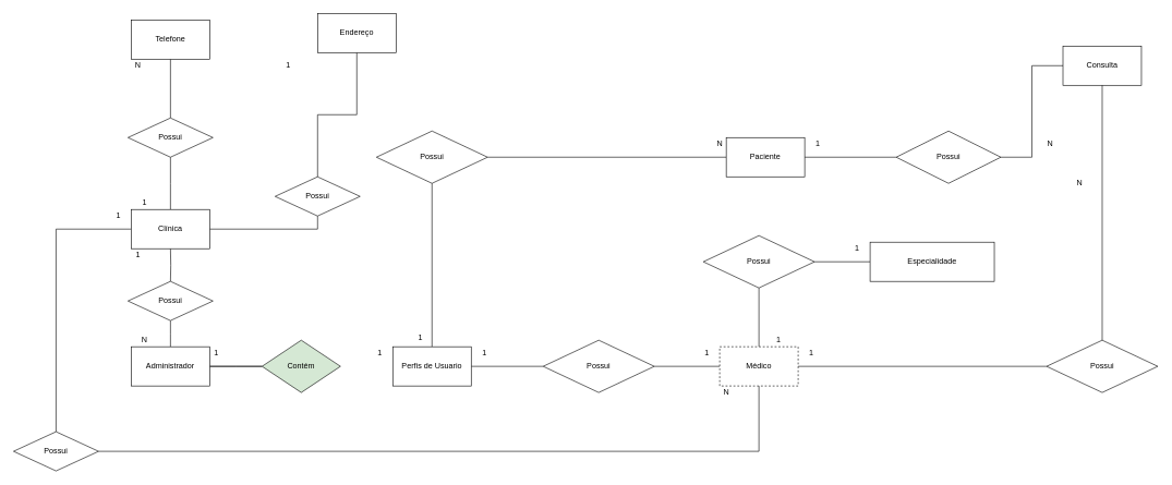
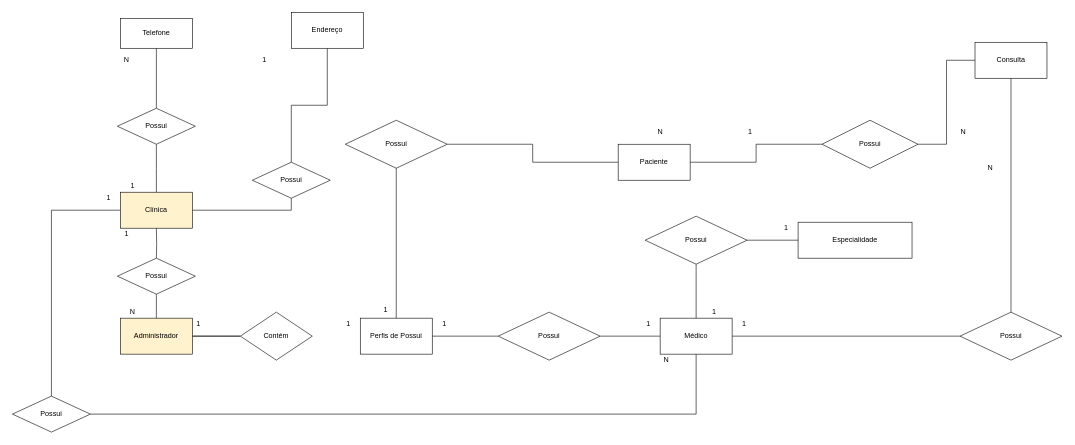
  <mxCell id="0" />
  <mxCell id="1" parent="0" />
  <mxCell id="2" value="" style="edgeStyle=orthogonalEdgeStyle;rounded=0;orthogonalLoop=1;jettySize=auto;html=1;endArrow=none;endFill=0;" parent="1" target="4" edge="1"><mxGeometry relative="1" as="geometry"><mxPoint x="260" y="380" as="sourcePoint" /></mxGeometry></mxCell>
  <mxCell id="3" value="" style="edgeStyle=orthogonalEdgeStyle;rounded=0;orthogonalLoop=1;jettySize=auto;html=1;endArrow=none;endFill=0;" parent="1" source="4" edge="1"><mxGeometry relative="1" as="geometry"><mxPoint x="260" y="530" as="targetPoint" /></mxGeometry></mxCell>
  <mxCell id="4" value="Possui" style="rhombus;whiteSpace=wrap;html=1;" parent="1" vertex="1"><mxGeometry x="195" y="430" width="130" height="60" as="geometry" /></mxCell>
  <mxCell id="5" value="" style="edgeStyle=orthogonalEdgeStyle;rounded=0;orthogonalLoop=1;jettySize=auto;html=1;endArrow=none;endFill=0;" parent="1" source="6" target="12" edge="1"><mxGeometry relative="1" as="geometry" /></mxCell>
- <mxCell id="6" value="Contém" style="rhombus;whiteSpace=wrap;html=1;fillColor=#d5e8d4;" parent="1" vertex="1"><mxGeometry x="400" y="520" width="120" height="80" as="geometry" /></mxCell>
+ <mxCell id="6" value="Contém" style="rhombus;whiteSpace=wrap;html=1;" parent="1" vertex="1"><mxGeometry x="400" y="520" width="120" height="80" as="geometry" /></mxCell>
  <mxCell id="7" value="" style="edgeStyle=orthogonalEdgeStyle;rounded=0;orthogonalLoop=1;jettySize=auto;html=1;endArrow=none;endFill=0;" parent="1" source="10" edge="1"><mxGeometry relative="1" as="geometry"><mxPoint x="260" y="240" as="targetPoint" /></mxGeometry></mxCell>
  <mxCell id="8" style="edgeStyle=orthogonalEdgeStyle;rounded=0;orthogonalLoop=1;jettySize=auto;html=1;entryX=0.5;entryY=0;entryDx=0;entryDy=0;endArrow=none;endFill=0;" parent="1" source="10" target="40" edge="1"><mxGeometry relative="1" as="geometry" /></mxCell>
  <mxCell id="9" style="edgeStyle=orthogonalEdgeStyle;rounded=0;orthogonalLoop=1;jettySize=auto;html=1;entryX=0.5;entryY=1;entryDx=0;entryDy=0;endArrow=none;endFill=0;" parent="1" source="10" target="36" edge="1"><mxGeometry relative="1" as="geometry" /></mxCell>
- <mxCell id="10" value="Clínica" style="rounded=0;whiteSpace=wrap;html=1;" parent="1" vertex="1"><mxGeometry x="200" y="320" width="120" height="60" as="geometry" /></mxCell>
+ <mxCell id="10" value="Clínica" style="rounded=0;whiteSpace=wrap;html=1;fillColor=#fff2cc;" parent="1" vertex="1"><mxGeometry x="200" y="320" width="120" height="60" as="geometry" /></mxCell>
  <mxCell id="11" value="" style="edgeStyle=orthogonalEdgeStyle;rounded=0;orthogonalLoop=1;jettySize=auto;html=1;endArrow=none;endFill=0;" parent="1" source="12" edge="1"><mxGeometry relative="1" as="geometry"><mxPoint x="400" y="560" as="targetPoint" /></mxGeometry></mxCell>
- <mxCell id="12" value="Administrador" style="rounded=0;whiteSpace=wrap;html=1;" parent="1" vertex="1"><mxGeometry x="200" y="530" width="120" height="60" as="geometry" /></mxCell>
+ <mxCell id="12" value="Administrador" style="rounded=0;whiteSpace=wrap;html=1;fillColor=#fff2cc;" parent="1" vertex="1"><mxGeometry x="200" y="530" width="120" height="60" as="geometry" /></mxCell>
  <mxCell id="13" value="" style="edgeStyle=orthogonalEdgeStyle;rounded=0;orthogonalLoop=1;jettySize=auto;html=1;endArrow=none;endFill=0;entryX=0;entryY=0.5;entryDx=0;entryDy=0;" parent="1" source="15" target="17" edge="1"><mxGeometry relative="1" as="geometry"><mxPoint x="800" y="560" as="targetPoint" /></mxGeometry></mxCell>
  <mxCell id="14" value="" style="edgeStyle=orthogonalEdgeStyle;rounded=0;orthogonalLoop=1;jettySize=auto;html=1;endArrow=none;endFill=0;entryX=0.5;entryY=1;entryDx=0;entryDy=0;" parent="1" source="15" target="22" edge="1"><mxGeometry relative="1" as="geometry"><mxPoint x="660" y="450" as="targetPoint" /></mxGeometry></mxCell>
- <mxCell id="15" value="Perfis de Usuario&lt;br&gt;" style="rounded=0;whiteSpace=wrap;html=1;" parent="1" vertex="1"><mxGeometry x="600" y="530" width="120" height="60" as="geometry" /></mxCell>
+ <mxCell id="15" value="Perfis de Possui&lt;br&gt;" style="rounded=0;whiteSpace=wrap;html=1;" parent="1" vertex="1"><mxGeometry x="600" y="530" width="120" height="60" as="geometry" /></mxCell>
  <mxCell id="16" style="edgeStyle=orthogonalEdgeStyle;rounded=0;orthogonalLoop=1;jettySize=auto;html=1;entryX=0;entryY=0.5;entryDx=0;entryDy=0;endArrow=none;endFill=0;" parent="1" source="17" target="20" edge="1"><mxGeometry relative="1" as="geometry" /></mxCell>
  <mxCell id="17" value="Possui" style="rhombus;whiteSpace=wrap;html=1;" parent="1" vertex="1"><mxGeometry x="830" y="520" width="170" height="80" as="geometry" /></mxCell>
  <mxCell id="18" style="edgeStyle=orthogonalEdgeStyle;rounded=0;orthogonalLoop=1;jettySize=auto;html=1;entryX=0;entryY=0.5;entryDx=0;entryDy=0;endArrow=none;endFill=0;" parent="1" source="20" target="29" edge="1"><mxGeometry relative="1" as="geometry" /></mxCell>
  <mxCell id="19" style="edgeStyle=orthogonalEdgeStyle;rounded=0;orthogonalLoop=1;jettySize=auto;html=1;entryX=0.5;entryY=1;entryDx=0;entryDy=0;endArrow=none;endFill=0;" parent="1" source="20" target="31" edge="1"><mxGeometry relative="1" as="geometry" /></mxCell>
- <mxCell id="20" value="Médico" style="rounded=0;whiteSpace=wrap;html=1;dashed=1;" parent="1" vertex="1"><mxGeometry x="1100" y="530" width="120" height="60" as="geometry" /></mxCell>
+ <mxCell id="20" value="Médico" style="rounded=0;whiteSpace=wrap;html=1;" parent="1" vertex="1"><mxGeometry x="1100" y="530" width="120" height="60" as="geometry" /></mxCell>
  <mxCell id="21" value="" style="edgeStyle=orthogonalEdgeStyle;rounded=0;orthogonalLoop=1;jettySize=auto;html=1;endArrow=none;endFill=0;entryX=0;entryY=0.5;entryDx=0;entryDy=0;" parent="1" source="22" target="24" edge="1"><mxGeometry relative="1" as="geometry"><mxPoint x="825" y="410" as="targetPoint" /></mxGeometry></mxCell>
  <mxCell id="22" value="Possui" style="rhombus;whiteSpace=wrap;html=1;" parent="1" vertex="1"><mxGeometry x="575" y="200" width="170" height="80" as="geometry" /></mxCell>
  <mxCell id="23" style="edgeStyle=orthogonalEdgeStyle;rounded=0;orthogonalLoop=1;jettySize=auto;html=1;entryX=0;entryY=0.5;entryDx=0;entryDy=0;endArrow=none;endFill=0;" parent="1" source="24" target="26" edge="1"><mxGeometry relative="1" as="geometry" /></mxCell>
- <mxCell id="24" value="Paciente" style="rounded=0;whiteSpace=wrap;html=1;" parent="1" vertex="1"><mxGeometry x="1110" y="210" width="120" height="60" as="geometry" /></mxCell>
+ <mxCell id="24" value="Paciente" style="rounded=0;whiteSpace=wrap;html=1;" parent="1" vertex="1"><mxGeometry x="1030" y="240" width="120" height="60" as="geometry" /></mxCell>
  <mxCell id="25" style="edgeStyle=orthogonalEdgeStyle;rounded=0;orthogonalLoop=1;jettySize=auto;html=1;entryX=0;entryY=0.5;entryDx=0;entryDy=0;endArrow=none;endFill=0;" parent="1" source="26" target="27" edge="1"><mxGeometry relative="1" as="geometry" /></mxCell>
  <mxCell id="26" value="Possui" style="rhombus;whiteSpace=wrap;html=1;" parent="1" vertex="1"><mxGeometry x="1370" y="200" width="160" height="80" as="geometry" /></mxCell>
  <mxCell id="27" value="Consulta" style="rounded=0;whiteSpace=wrap;html=1;" parent="1" vertex="1"><mxGeometry x="1625" y="70" width="120" height="60" as="geometry" /></mxCell>
  <mxCell id="28" value="" style="edgeStyle=orthogonalEdgeStyle;rounded=0;orthogonalLoop=1;jettySize=auto;html=1;endArrow=none;endFill=0;entryX=0.5;entryY=1;entryDx=0;entryDy=0;" parent="1" source="29" target="27" edge="1"><mxGeometry relative="1" as="geometry"><mxPoint x="1685" y="440" as="targetPoint" /></mxGeometry></mxCell>
  <mxCell id="29" value="Possui" style="rhombus;whiteSpace=wrap;html=1;" parent="1" vertex="1"><mxGeometry x="1600" y="520" width="170" height="80" as="geometry" /></mxCell>
  <mxCell id="30" style="edgeStyle=orthogonalEdgeStyle;rounded=0;orthogonalLoop=1;jettySize=auto;html=1;entryX=0;entryY=0.5;entryDx=0;entryDy=0;endArrow=none;endFill=0;" parent="1" source="31" target="32" edge="1"><mxGeometry relative="1" as="geometry" /></mxCell>
  <mxCell id="31" value="Possui" style="rhombus;whiteSpace=wrap;html=1;" parent="1" vertex="1"><mxGeometry x="1075" y="360" width="170" height="80" as="geometry" /></mxCell>
  <mxCell id="32" value="Especialidade" style="rounded=0;whiteSpace=wrap;html=1;" parent="1" vertex="1"><mxGeometry x="1330" y="370" width="190" height="60" as="geometry" /></mxCell>
  <mxCell id="33" style="edgeStyle=orthogonalEdgeStyle;rounded=0;orthogonalLoop=1;jettySize=auto;html=1;entryX=0.5;entryY=1;entryDx=0;entryDy=0;endArrow=none;endFill=0;" parent="1" source="34" target="35" edge="1"><mxGeometry relative="1" as="geometry" /></mxCell>
  <mxCell id="34" value="Possui" style="rhombus;whiteSpace=wrap;html=1;" parent="1" vertex="1"><mxGeometry x="195" y="180" width="130" height="60" as="geometry" /></mxCell>
- <mxCell id="35" value="Telefone" style="rounded=0;whiteSpace=wrap;html=1;" parent="1" vertex="1"><mxGeometry x="200" y="30" width="120" height="60" as="geometry" /></mxCell>
+ <mxCell id="35" value="Telefone" style="rounded=0;whiteSpace=wrap;html=1;" parent="1" vertex="1"><mxGeometry x="200" y="30" width="120" height="50" as="geometry" /></mxCell>
  <mxCell id="36" value="Possui" style="rhombus;whiteSpace=wrap;html=1;" parent="1" vertex="1"><mxGeometry x="420" y="270" width="130" height="60" as="geometry" /></mxCell>
  <mxCell id="37" style="edgeStyle=orthogonalEdgeStyle;rounded=0;orthogonalLoop=1;jettySize=auto;html=1;endArrow=none;endFill=0;" parent="1" source="38" target="36" edge="1"><mxGeometry relative="1" as="geometry" /></mxCell>
  <mxCell id="38" value="Endereço" style="rounded=0;whiteSpace=wrap;html=1;" parent="1" vertex="1"><mxGeometry x="485" y="20" width="120" height="60" as="geometry" /></mxCell>
  <mxCell id="39" style="edgeStyle=orthogonalEdgeStyle;rounded=0;orthogonalLoop=1;jettySize=auto;html=1;endArrow=none;endFill=0;entryX=0.5;entryY=1;entryDx=0;entryDy=0;" parent="1" source="40" target="20" edge="1"><mxGeometry relative="1" as="geometry"><mxPoint x="790" y="700" as="targetPoint" /></mxGeometry></mxCell>
  <mxCell id="40" value="Possui" style="rhombus;whiteSpace=wrap;html=1;" parent="1" vertex="1"><mxGeometry x="20" y="660" width="130" height="60" as="geometry" /></mxCell>
  <mxCell id="41" value="N" style="text;html=1;align=center;verticalAlign=middle;resizable=0;points=[];autosize=1;" parent="1" vertex="1"><mxGeometry x="200" y="90" width="20" height="20" as="geometry" /></mxCell>
  <mxCell id="42" value="1" style="text;html=1;align=center;verticalAlign=middle;resizable=0;points=[];autosize=1;" parent="1" vertex="1"><mxGeometry x="430" y="90" width="20" height="20" as="geometry" /></mxCell>
  <mxCell id="43" value="1" style="text;html=1;align=center;verticalAlign=middle;resizable=0;points=[];autosize=1;" parent="1" vertex="1"><mxGeometry x="210" y="300" width="20" height="20" as="geometry" /></mxCell>
  <mxCell id="44" value="1" style="text;html=1;align=center;verticalAlign=middle;resizable=0;points=[];autosize=1;" parent="1" vertex="1"><mxGeometry x="200" y="380" width="20" height="20" as="geometry" /></mxCell>
  <mxCell id="45" value="N" style="text;html=1;align=center;verticalAlign=middle;resizable=0;points=[];autosize=1;" parent="1" vertex="1"><mxGeometry x="210" y="510" width="20" height="20" as="geometry" /></mxCell>
  <mxCell id="46" value="1" style="text;html=1;align=center;verticalAlign=middle;resizable=0;points=[];autosize=1;" parent="1" vertex="1"><mxGeometry x="320" y="530" width="20" height="20" as="geometry" /></mxCell>
  <mxCell id="47" value="1" style="text;html=1;align=center;verticalAlign=middle;resizable=0;points=[];autosize=1;" parent="1" vertex="1"><mxGeometry x="570" y="530" width="20" height="20" as="geometry" /></mxCell>
  <mxCell id="48" value="1" style="text;html=1;align=center;verticalAlign=middle;resizable=0;points=[];autosize=1;" parent="1" vertex="1"><mxGeometry x="730" y="530" width="20" height="20" as="geometry" /></mxCell>
  <mxCell id="49" value="1" style="text;html=1;align=center;verticalAlign=middle;resizable=0;points=[];autosize=1;" parent="1" vertex="1"><mxGeometry x="1070" y="530" width="20" height="20" as="geometry" /></mxCell>
  <mxCell id="50" value="N" style="text;html=1;align=center;verticalAlign=middle;resizable=0;points=[];autosize=1;" parent="1" vertex="1"><mxGeometry x="1100" y="590" width="20" height="20" as="geometry" /></mxCell>
  <mxCell id="51" value="1" style="text;html=1;align=center;verticalAlign=middle;resizable=0;points=[];autosize=1;" vertex="1" parent="1"><mxGeometry x="1180" y="510" width="20" height="20" as="geometry" /></mxCell>
  <mxCell id="52" value="1" style="text;html=1;align=center;verticalAlign=middle;resizable=0;points=[];autosize=1;" vertex="1" parent="1"><mxGeometry x="1300" y="370" width="20" height="20" as="geometry" /></mxCell>
  <mxCell id="53" value="1" style="text;html=1;align=center;verticalAlign=middle;resizable=0;points=[];autosize=1;" vertex="1" parent="1"><mxGeometry x="170" y="320" width="20" height="20" as="geometry" /></mxCell>
  <mxCell id="54" value="1" style="text;html=1;align=center;verticalAlign=middle;resizable=0;points=[];autosize=1;" vertex="1" parent="1"><mxGeometry x="1230" y="530" width="20" height="20" as="geometry" /></mxCell>
  <mxCell id="55" value="N" style="text;html=1;align=center;verticalAlign=middle;resizable=0;points=[];autosize=1;" vertex="1" parent="1"><mxGeometry x="1640" y="270" width="20" height="20" as="geometry" /></mxCell>
  <mxCell id="56" value="1" style="text;html=1;align=center;verticalAlign=middle;resizable=0;points=[];autosize=1;" vertex="1" parent="1"><mxGeometry x="632" y="506" width="20" height="20" as="geometry" /></mxCell>
  <mxCell id="57" value="N" style="text;html=1;align=center;verticalAlign=middle;resizable=0;points=[];autosize=1;" vertex="1" parent="1"><mxGeometry x="1090" y="210" width="20" height="20" as="geometry" /></mxCell>
  <mxCell id="58" value="1" style="text;html=1;align=center;verticalAlign=middle;resizable=0;points=[];autosize=1;" vertex="1" parent="1"><mxGeometry x="1240" y="210" width="20" height="20" as="geometry" /></mxCell>
  <mxCell id="59" value="N" style="text;html=1;align=center;verticalAlign=middle;resizable=0;points=[];autosize=1;" vertex="1" parent="1"><mxGeometry x="1595" y="210" width="20" height="20" as="geometry" /></mxCell>
